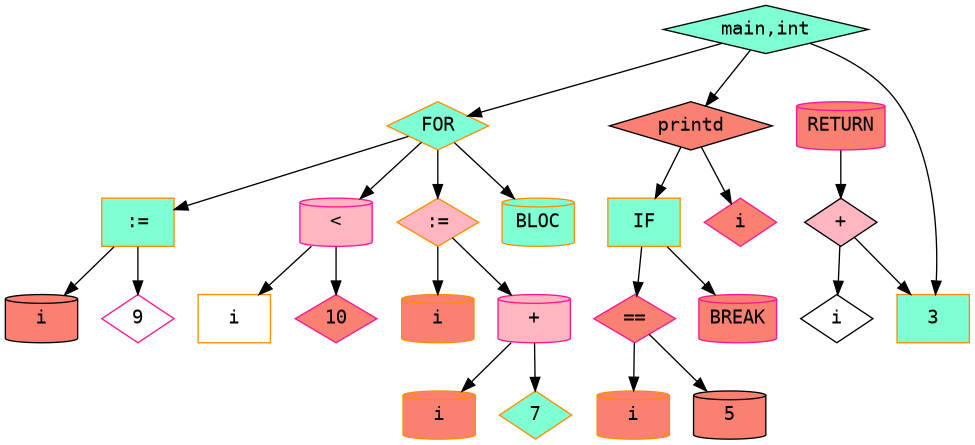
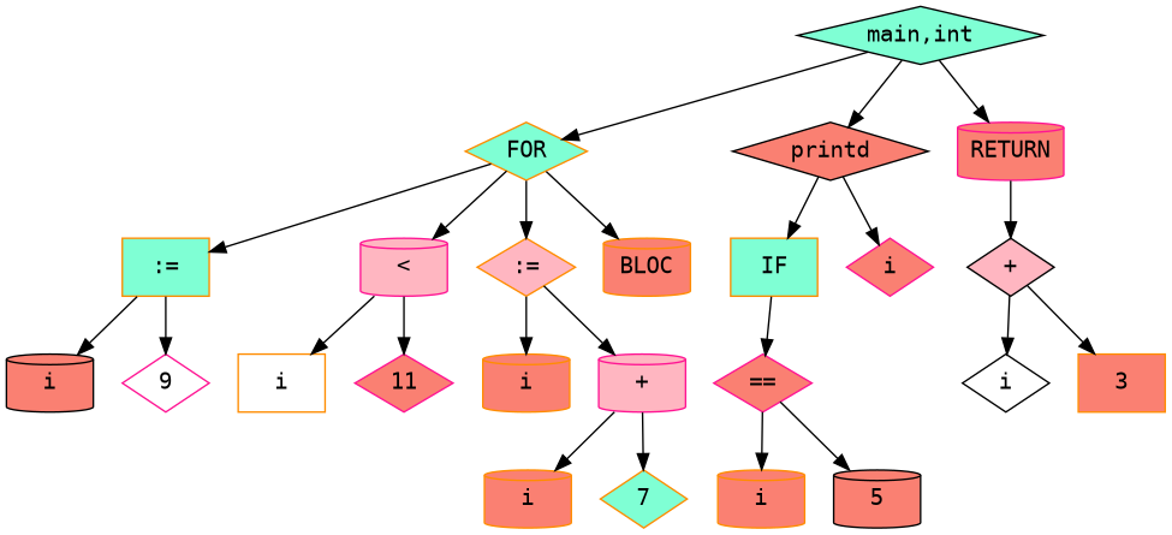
  digraph {
    fontname="DejaVu Sans Mono"
    node [color=darkorange fillcolor=salmon fontname="DejaVu Sans Mono" shape=diamond style=filled]
    edge [fontname="DejaVu Sans Mono"]
    n1 [color=black fillcolor=aquamarine label="main,int"]
    n2 [fillcolor=aquamarine label=FOR]
    n3 [color=black label=printd]
    n4 [color=deeppink label=RETURN shape=cylinder]
    n5 [fillcolor=aquamarine label=":=" shape=box]
    n6 [color=deeppink fillcolor=lightpink label="<" shape=cylinder]
    n7 [fillcolor=lightpink label=":="]
-   n8 [fillcolor=aquamarine label=BLOC shape=cylinder]
+   n8 [label=BLOC shape=cylinder]
    n9 [fillcolor=aquamarine label=IF shape=box]
    n10 [color=deeppink label=i]
    n11 [color=black fillcolor=lightpink label="+"]
    n12 [color=black label=i shape=cylinder]
    n13 [color=deeppink fillcolor=white label=9]
    n14 [fillcolor=white label=i shape=box]
-   n15 [color=deeppink label=10]
+   n15 [color=deeppink label=11]
    n16 [label=i shape=cylinder]
    n17 [color=deeppink fillcolor=lightpink label="+" shape=cylinder]
    n18 [label=i shape=cylinder]
    n19 [fillcolor=aquamarine label=7]
    n20 [color=deeppink label="=="]
-   n21 [color=deeppink label=BREAK shape=cylinder]
    n22 [label=i shape=cylinder]
    n23 [color=black label=5 shape=cylinder]
    n24 [color=black fillcolor=white label=i]
-   n25 [fillcolor=aquamarine label=3 shape=box]
+   n25 [label=3 shape=box]
    n1 -> n2
    n1 -> n3
-   n1 -> n25
+   n1 -> n4
    n2 -> n5
    n2 -> n6
    n2 -> n7
    n2 -> n8
    n3 -> n9
    n3 -> n10
    n4 -> n11
    n5 -> n12
    n5 -> n13
    n6 -> n14
    n6 -> n15
    n7 -> n16
    n7 -> n17
    n9 -> n20
-   n9 -> n21
    n11 -> n24
    n11 -> n25
    n17 -> n18
    n17 -> n19
    n20 -> n22
    n20 -> n23
  }
